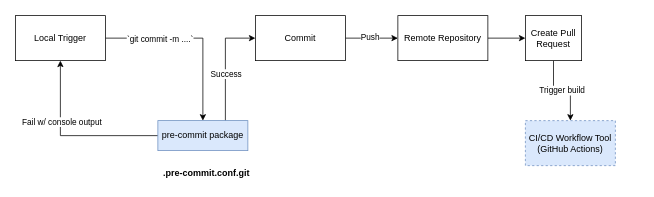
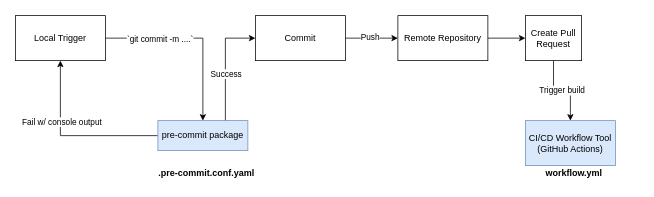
  <mxCell id="0" />
  <mxCell id="1" parent="0" />
  <mxCell id="2" style="edgeStyle=orthogonalEdgeStyle;rounded=0;orthogonalLoop=1;jettySize=auto;html=1;entryX=0.5;entryY=0;entryDx=0;entryDy=0;" edge="1" parent="1" source="4" target="14"><mxGeometry relative="1" as="geometry" /></mxCell>
  <mxCell id="3" value="`git commit -m ....`" style="edgeLabel;html=1;align=center;verticalAlign=middle;resizable=0;points=[];" vertex="1" connectable="0" parent="2"><mxGeometry x="-0.5" y="-1" relative="1" as="geometry"><mxPoint x="12" y="-1" as="offset" /></mxGeometry></mxCell>
  <mxCell id="4" value="Local Trigger" style="rounded=0;whiteSpace=wrap;html=1;" vertex="1" parent="1"><mxGeometry x="20" y="20" width="120" height="60" as="geometry" /></mxCell>
  <mxCell id="5" style="edgeStyle=orthogonalEdgeStyle;rounded=0;orthogonalLoop=1;jettySize=auto;html=1;" edge="1" parent="1" source="7" target="9"><mxGeometry relative="1" as="geometry" /></mxCell>
  <mxCell id="6" value="Push" style="edgeLabel;html=1;align=center;verticalAlign=middle;resizable=0;points=[];" vertex="1" connectable="0" parent="5"><mxGeometry x="-0.092" y="2" relative="1" as="geometry"><mxPoint as="offset" /></mxGeometry></mxCell>
  <mxCell id="7" value="Commit" style="rounded=0;whiteSpace=wrap;html=1;" vertex="1" parent="1"><mxGeometry x="340" y="20" width="120" height="60" as="geometry" /></mxCell>
  <mxCell id="8" value="" style="edgeStyle=orthogonalEdgeStyle;rounded=0;orthogonalLoop=1;jettySize=auto;html=1;" edge="1" parent="1" source="9" target="17"><mxGeometry relative="1" as="geometry" /></mxCell>
  <mxCell id="9" value="Remote Repository" style="rounded=0;whiteSpace=wrap;html=1;" vertex="1" parent="1"><mxGeometry x="530" y="20" width="120" height="60" as="geometry" /></mxCell>
  <mxCell id="10" style="edgeStyle=orthogonalEdgeStyle;rounded=0;orthogonalLoop=1;jettySize=auto;html=1;exitX=0.75;exitY=0;exitDx=0;exitDy=0;entryX=0;entryY=0.5;entryDx=0;entryDy=0;" edge="1" parent="1" source="14" target="7"><mxGeometry relative="1" as="geometry"><mxPoint x="300" y="50" as="targetPoint" /></mxGeometry></mxCell>
  <mxCell id="11" value="Success" style="edgeLabel;html=1;align=center;verticalAlign=middle;resizable=0;points=[];" vertex="1" connectable="0" parent="10"><mxGeometry x="-0.16" relative="1" as="geometry"><mxPoint as="offset" /></mxGeometry></mxCell>
  <mxCell id="12" style="edgeStyle=orthogonalEdgeStyle;rounded=0;orthogonalLoop=1;jettySize=auto;html=1;entryX=0.5;entryY=1;entryDx=0;entryDy=0;" edge="1" parent="1" source="14" target="4"><mxGeometry relative="1" as="geometry" /></mxCell>
  <mxCell id="13" value="Fail w/ console output" style="edgeLabel;html=1;align=center;verticalAlign=middle;resizable=0;points=[];" vertex="1" connectable="0" parent="12"><mxGeometry x="0.292" y="-1" relative="1" as="geometry"><mxPoint as="offset" /></mxGeometry></mxCell>
  <mxCell id="14" value="&lt;span&gt;pre-commit package&lt;/span&gt;" style="rounded=0;whiteSpace=wrap;html=1;fillColor=#dae8fc;strokeColor=#6c8ebf;fontStyle=0" vertex="1" parent="1"><mxGeometry x="210" y="160" width="120" height="40" as="geometry" /></mxCell>
- <mxCell id="15" value=".pre-commit.conf.git" style="text;html=1;strokeColor=none;fillColor=none;align=center;verticalAlign=middle;whiteSpace=wrap;rounded=0;fontStyle=1" vertex="1" parent="1"><mxGeometry x="190" y="220" width="170" height="20" as="geometry" /></mxCell>
+ <mxCell id="15" value=".pre-commit.conf.yaml" style="text;html=1;strokeColor=none;fillColor=none;align=center;verticalAlign=middle;whiteSpace=wrap;rounded=0;fontStyle=1" vertex="1" parent="1"><mxGeometry x="190" y="220" width="170" height="20" as="geometry" /></mxCell>
  <mxCell id="16" value="Trigger build" style="edgeStyle=orthogonalEdgeStyle;rounded=0;orthogonalLoop=1;jettySize=auto;html=1;" edge="1" parent="1" source="17" target="18"><mxGeometry relative="1" as="geometry" /></mxCell>
  <mxCell id="17" value="Create Pull Request" style="rounded=0;whiteSpace=wrap;html=1;" vertex="1" parent="1"><mxGeometry x="700" y="20" width="75" height="60" as="geometry" /></mxCell>
- <mxCell id="18" value="CI/CD Workflow Tool (GitHub Actions)" style="rounded=0;whiteSpace=wrap;html=1;fillColor=#dae8fc;strokeColor=#6c8ebf;dashed=1;" vertex="1" parent="1"><mxGeometry x="700" y="160" width="120" height="60" as="geometry" /></mxCell>
+ <mxCell id="18" value="CI/CD Workflow Tool (GitHub Actions)" style="rounded=0;whiteSpace=wrap;html=1;fillColor=#dae8fc;strokeColor=#6c8ebf;" vertex="1" parent="1"><mxGeometry x="700" y="160" width="120" height="60" as="geometry" /></mxCell>
+ <mxCell id="19" value="workflow.yml" style="text;html=1;strokeColor=none;fillColor=none;align=center;verticalAlign=middle;whiteSpace=wrap;rounded=0;fontStyle=1" vertex="1" parent="1"><mxGeometry x="680" y="220" width="170" height="20" as="geometry" /></mxCell>
